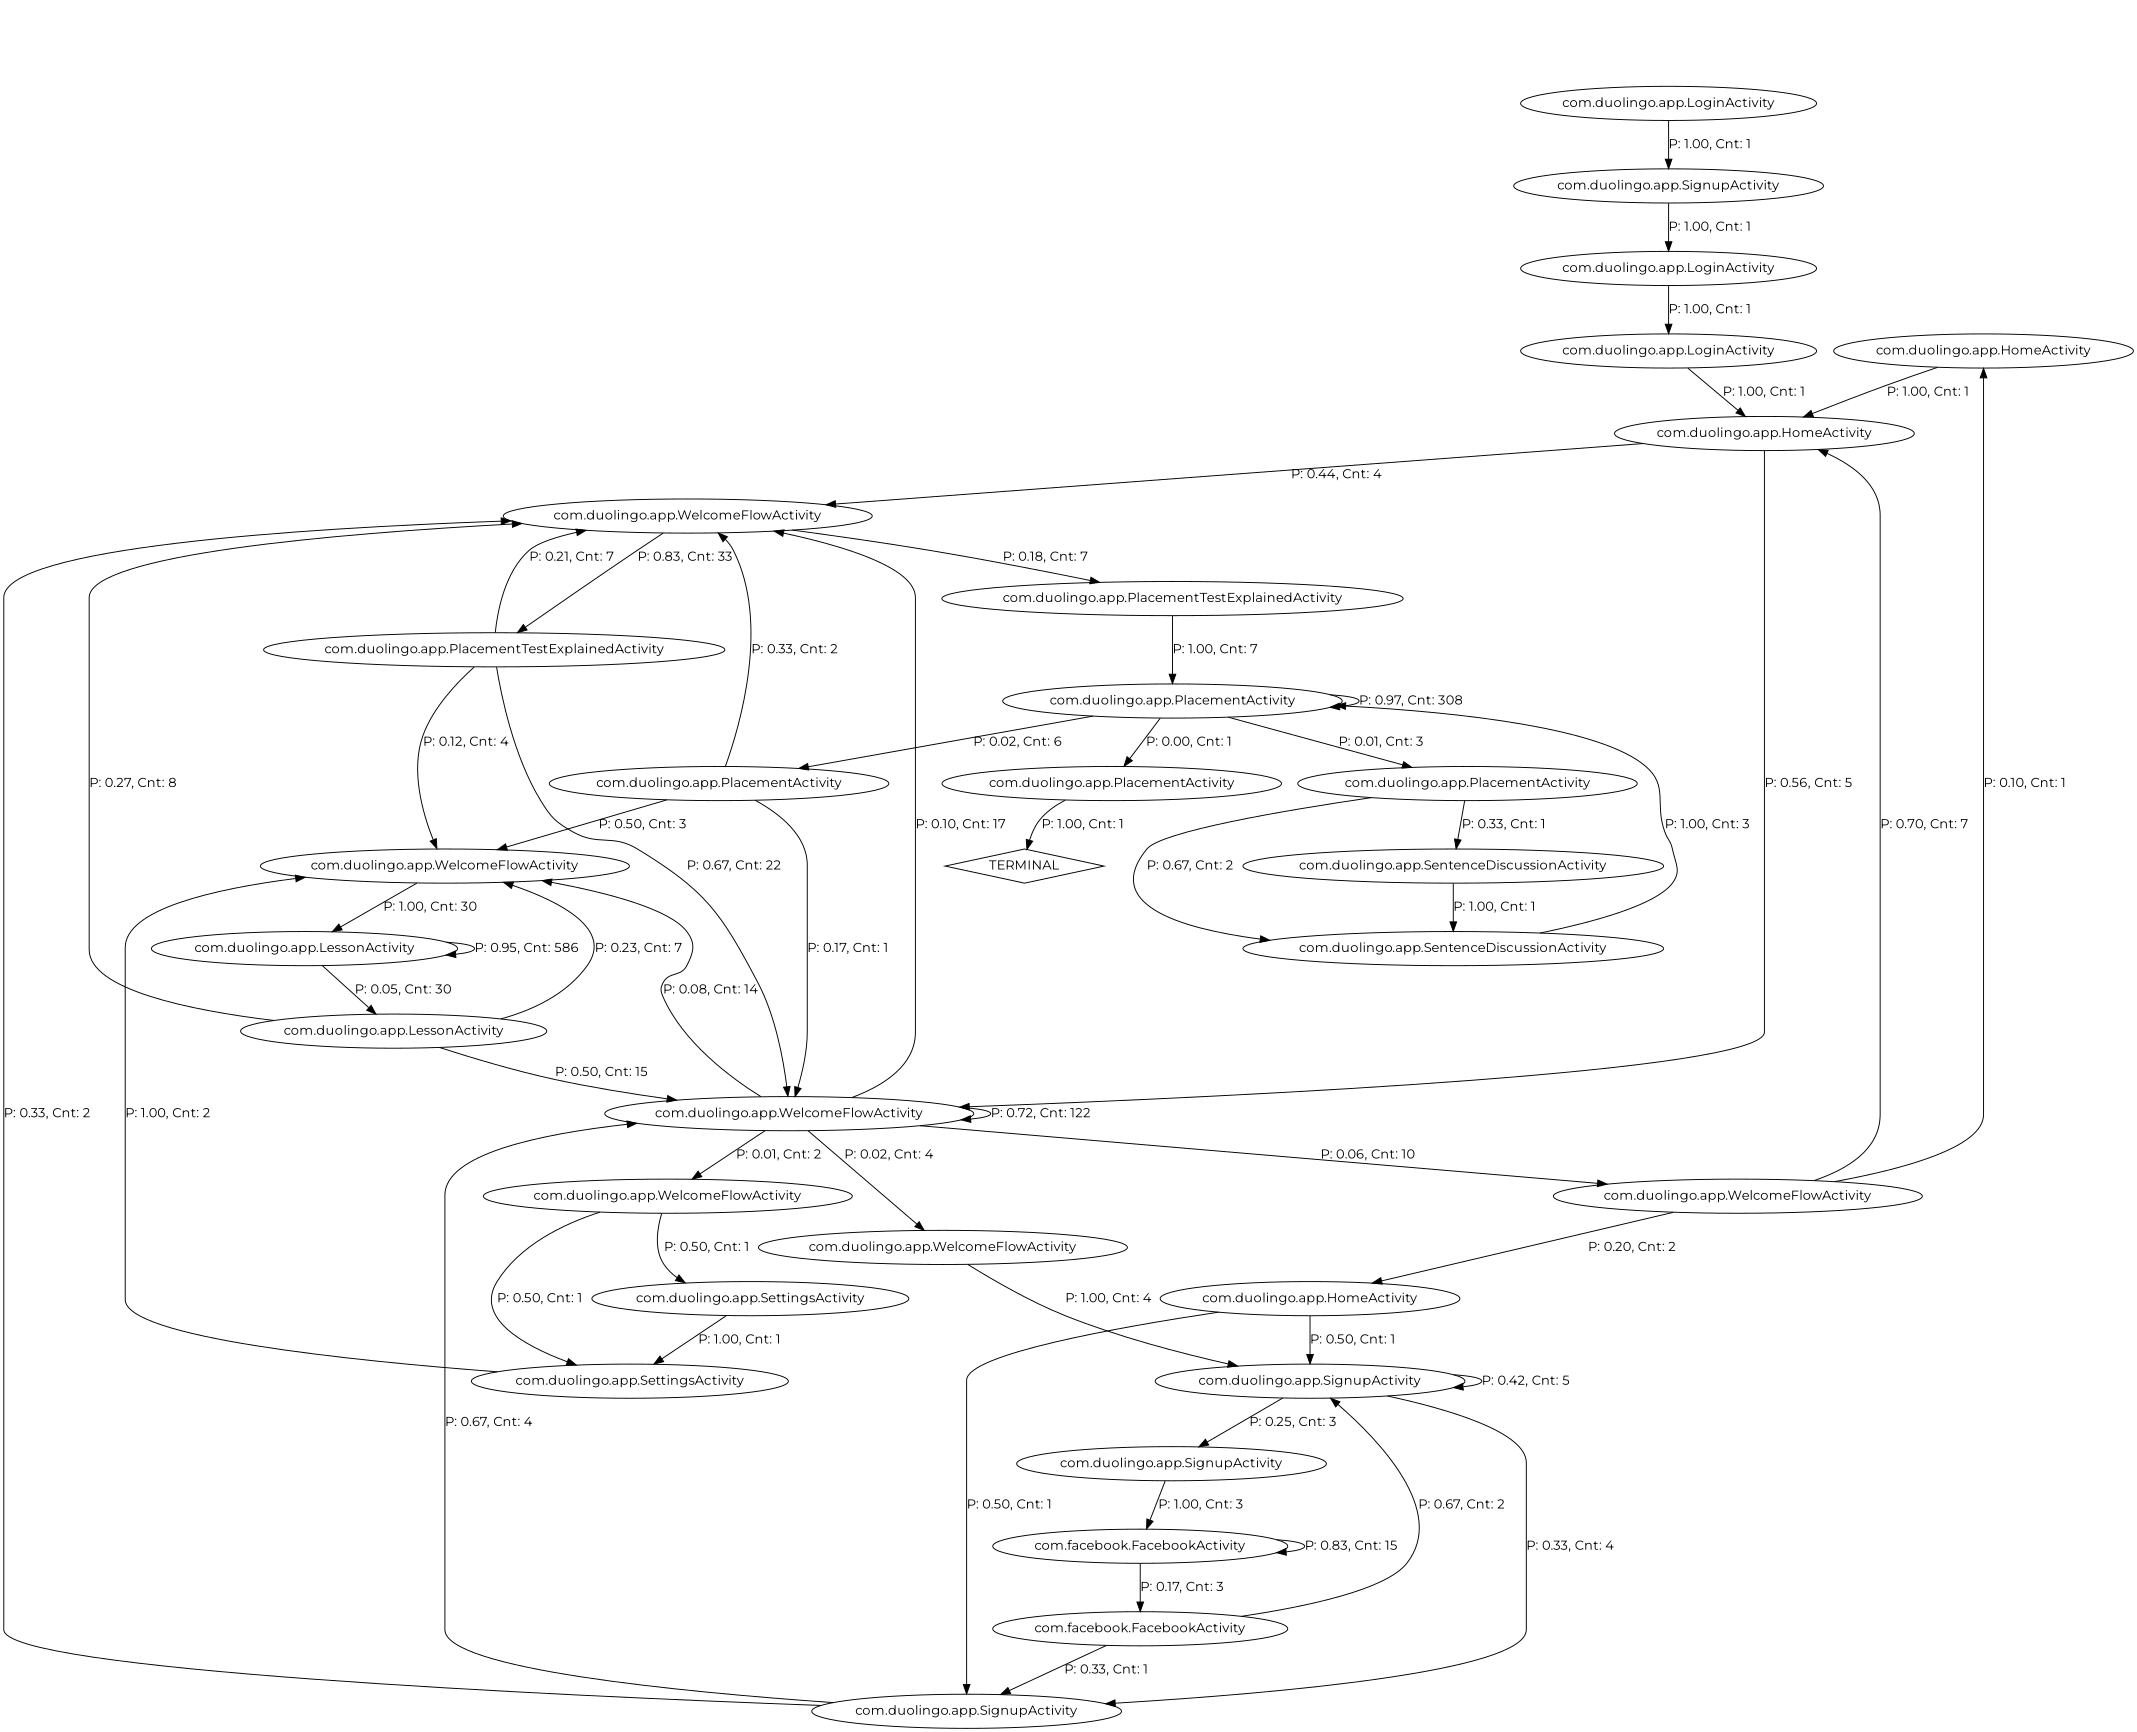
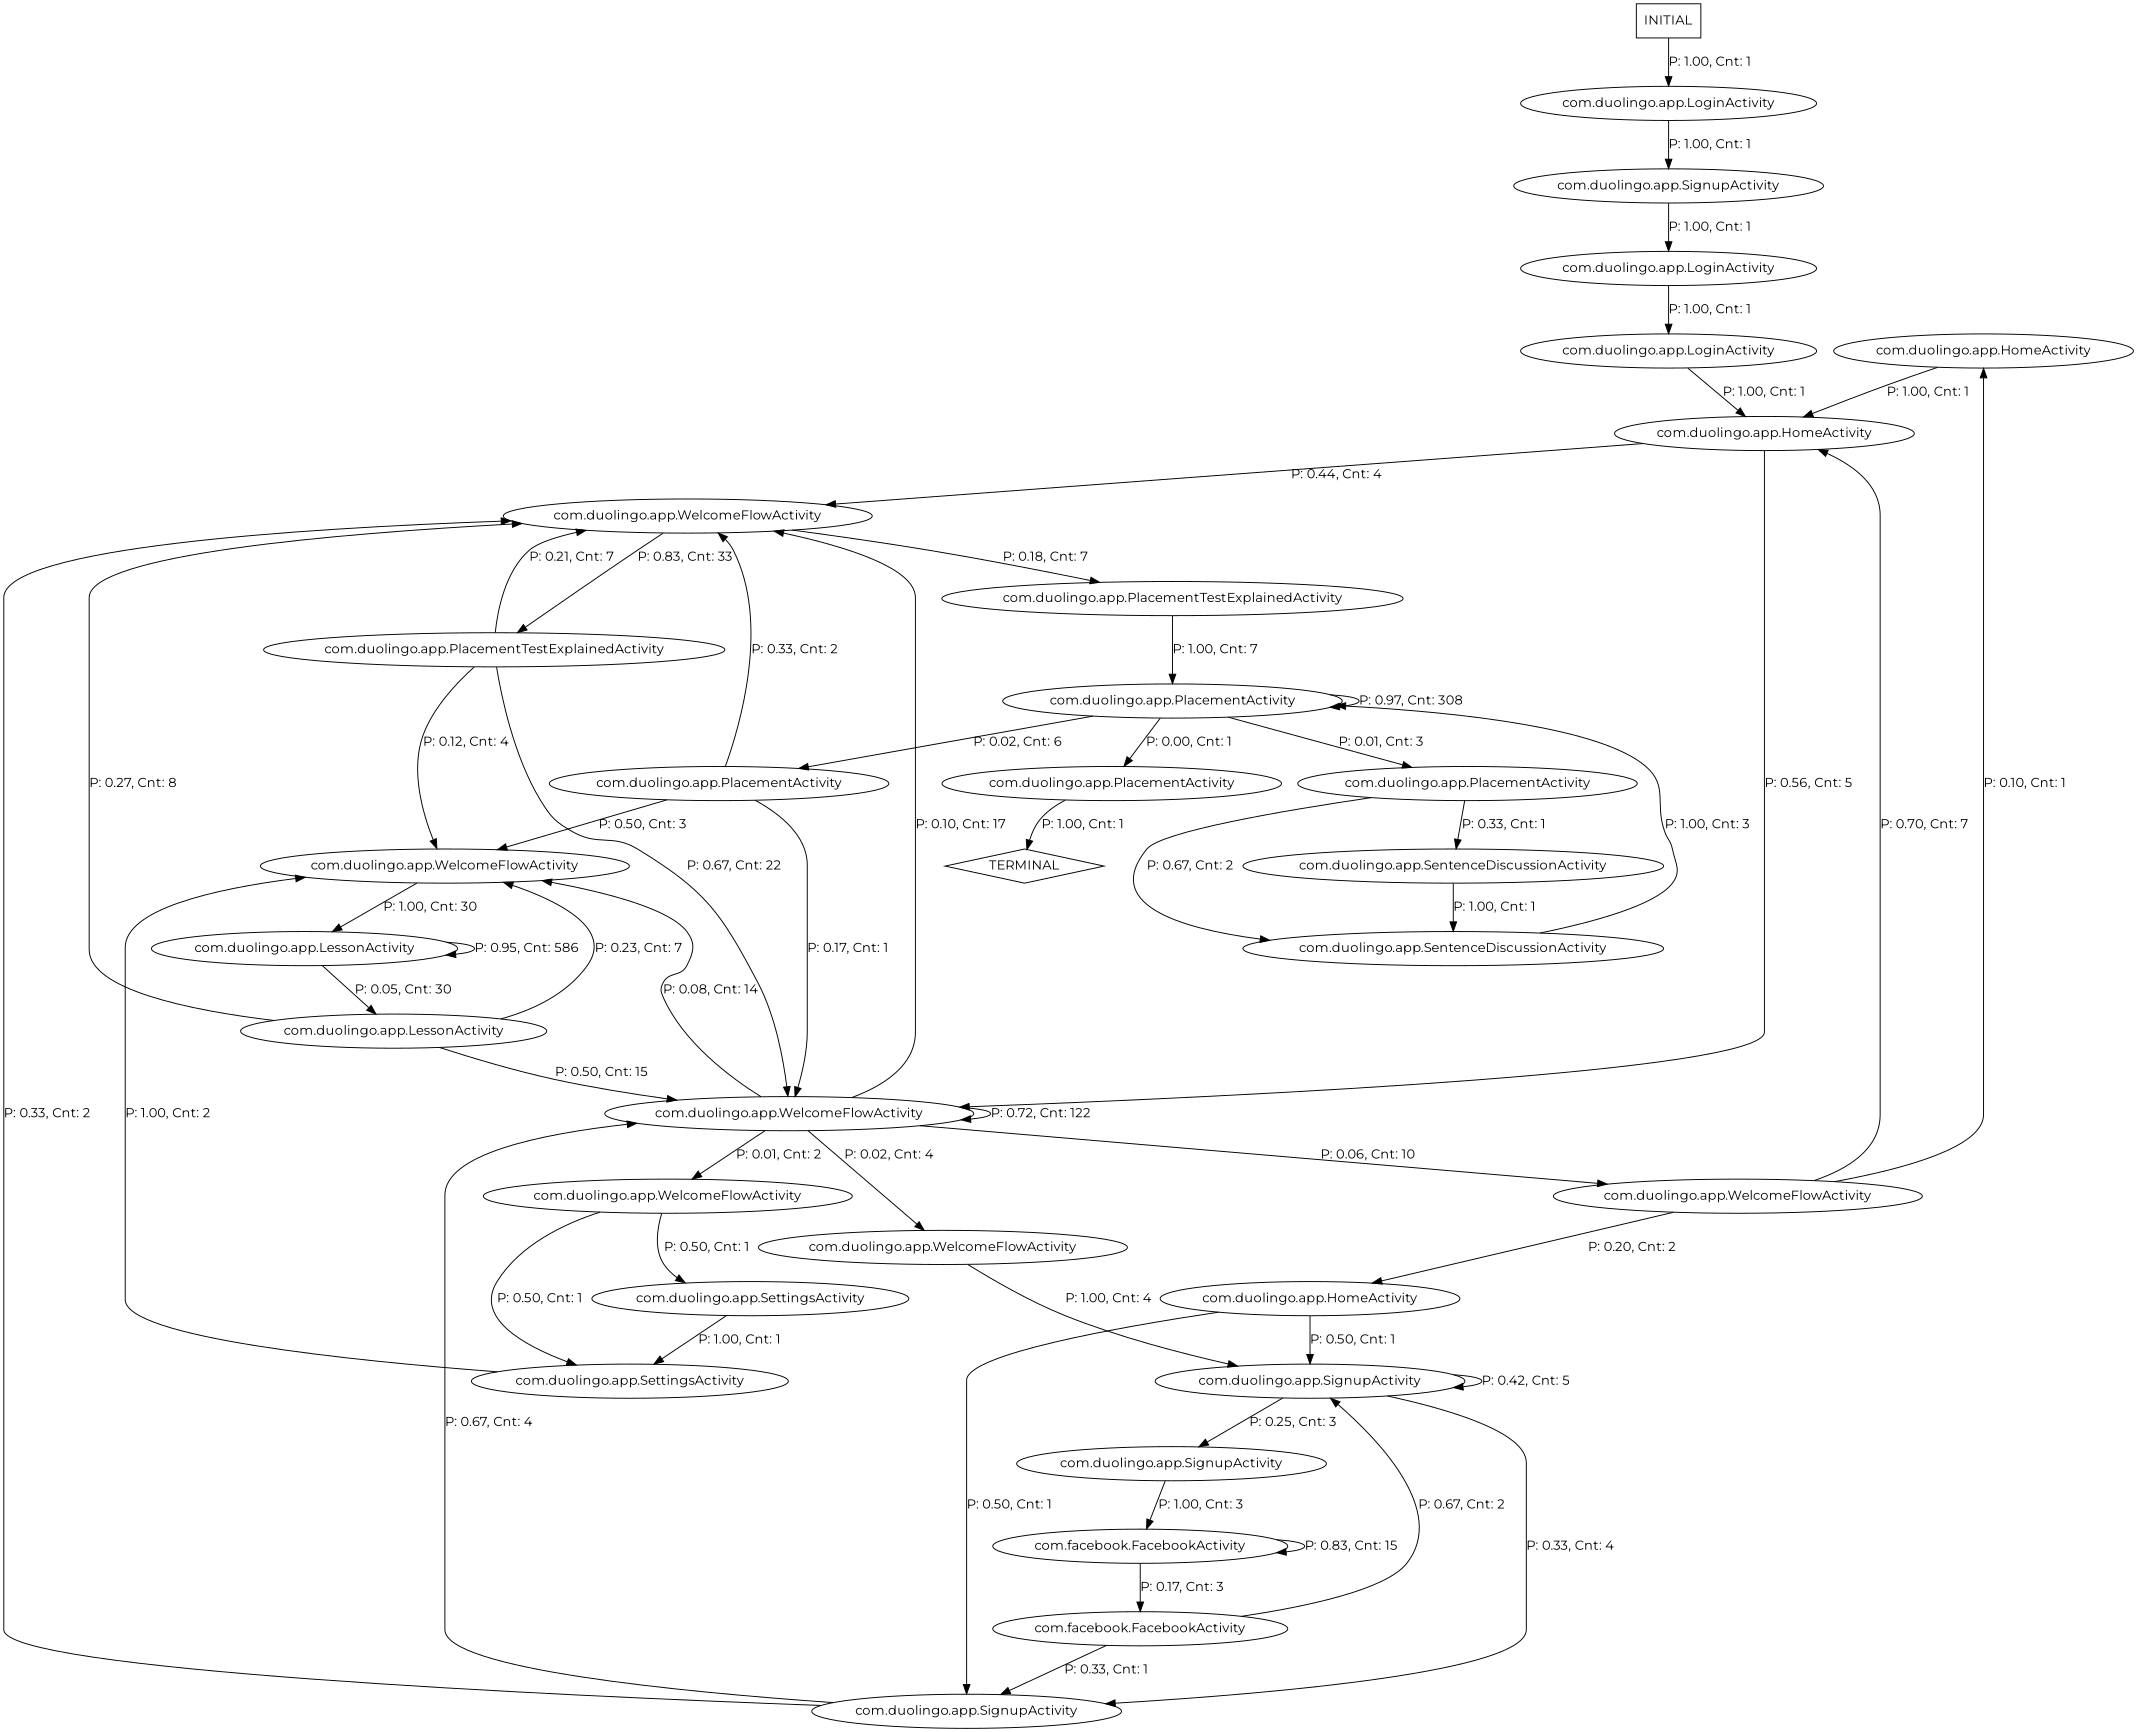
  digraph {
    fontname=Montserrat
    node [fontname=Montserrat]
    edge [fontname=Montserrat]
    n1 [label="com.duolingo.app.HomeActivity"]
    n2 [label="com.duolingo.app.HomeActivity"]
    n3 [label="com.duolingo.app.HomeActivity"]
    n4 [label="com.duolingo.app.SignupActivity"]
    n5 [label="com.duolingo.app.SignupActivity"]
    n6 [label="com.duolingo.app.WelcomeFlowActivity"]
    n7 [label="com.duolingo.app.WelcomeFlowActivity"]
    n8 [label="com.duolingo.app.LessonActivity"]
    n9 [label="com.duolingo.app.LessonActivity"]
    n10 [label="com.duolingo.app.WelcomeFlowActivity"]
    n11 [label="com.duolingo.app.LoginActivity"]
    n12 [label="com.duolingo.app.LoginActivity"]
    n13 [label="com.duolingo.app.LoginActivity"]
    n14 [label="com.duolingo.app.SignupActivity"]
    n15 [label="com.duolingo.app.PlacementActivity"]
    n16 [label=TERMINAL shape=diamond]
    n17 [label="com.duolingo.app.PlacementActivity"]
    n18 [label="com.duolingo.app.SentenceDiscussionActivity"]
    n19 [label="com.duolingo.app.SentenceDiscussionActivity"]
    n20 [label="com.duolingo.app.PlacementActivity"]
    n21 [label="com.duolingo.app.PlacementActivity"]
    n22 [label="com.duolingo.app.PlacementTestExplainedActivity"]
    n23 [label="com.duolingo.app.PlacementTestExplainedActivity"]
    n24 [label="com.duolingo.app.SettingsActivity"]
    n25 [label="com.duolingo.app.SettingsActivity"]
    n26 [label="com.duolingo.app.SignupActivity"]
    n27 [label="com.facebook.FacebookActivity"]
    n28 [label="com.duolingo.app.WelcomeFlowActivity"]
    n29 [label="com.duolingo.app.WelcomeFlowActivity"]
    n30 [label="com.duolingo.app.WelcomeFlowActivity"]
    n31 [label="com.facebook.FacebookActivity"]
+   n32 [label=INITIAL shape=box]
    n1 -> n2 [label="P: 1.00, Cnt: 1"]
    n2 -> n6 [label="P: 0.44, Cnt: 4"]
    n2 -> n7 [label="P: 0.56, Cnt: 5"]
    n3 -> n4 [label="P: 0.50, Cnt: 1"]
    n3 -> n5 [label="P: 0.50, Cnt: 1"]
    n4 -> n6 [label="P: 0.33, Cnt: 2"]
    n4 -> n7 [label="P: 0.67, Cnt: 4"]
    n5 -> n4 [label="P: 0.33, Cnt: 4"]
    n5 -> n5 [label="P: 0.42, Cnt: 5"]
    n5 -> n26 [label="P: 0.25, Cnt: 3"]
    n6 -> n22 [label="P: 0.18, Cnt: 7"]
    n6 -> n23 [label="P: 0.83, Cnt: 33"]
    n7 -> n6 [label="P: 0.10, Cnt: 17"]
    n7 -> n7 [label="P: 0.72, Cnt: 122"]
    n7 -> n10 [label="P: 0.08, Cnt: 14"]
    n7 -> n28 [label="P: 0.02, Cnt: 4"]
    n7 -> n29 [label="P: 0.01, Cnt: 2"]
    n7 -> n30 [label="P: 0.06, Cnt: 10"]
    n8 -> n8 [label="P: 0.95, Cnt: 586"]
    n8 -> n9 [label="P: 0.05, Cnt: 30"]
    n9 -> n6 [label="P: 0.27, Cnt: 8"]
    n9 -> n7 [label="P: 0.50, Cnt: 15"]
    n9 -> n10 [label="P: 0.23, Cnt: 7"]
    n10 -> n8 [label="P: 1.00, Cnt: 30"]
    n11 -> n2 [label="P: 1.00, Cnt: 1"]
    n12 -> n11 [label="P: 1.00, Cnt: 1"]
    n13 -> n14 [label="P: 1.00, Cnt: 1"]
    n14 -> n12 [label="P: 1.00, Cnt: 1"]
    n15 -> n16 [label="P: 1.00, Cnt: 1"]
    n17 -> n18 [label="P: 0.67, Cnt: 2"]
    n17 -> n19 [label="P: 0.33, Cnt: 1"]
    n18 -> n21 [label="P: 1.00, Cnt: 3"]
    n19 -> n18 [label="P: 1.00, Cnt: 1"]
    n20 -> n6 [label="P: 0.33, Cnt: 2"]
    n20 -> n7 [label="P: 0.17, Cnt: 1"]
    n20 -> n10 [label="P: 0.50, Cnt: 3"]
    n21 -> n15 [label="P: 0.00, Cnt: 1"]
    n21 -> n17 [label="P: 0.01, Cnt: 3"]
    n21 -> n20 [label="P: 0.02, Cnt: 6"]
    n21 -> n21 [label="P: 0.97, Cnt: 308"]
    n22 -> n21 [label="P: 1.00, Cnt: 7"]
    n23 -> n6 [label="P: 0.21, Cnt: 7"]
    n23 -> n7 [label="P: 0.67, Cnt: 22"]
    n23 -> n10 [label="P: 0.12, Cnt: 4"]
    n24 -> n25 [label="P: 1.00, Cnt: 1"]
    n25 -> n10 [label="P: 1.00, Cnt: 2"]
    n26 -> n27 [label="P: 1.00, Cnt: 3"]
    n27 -> n27 [label="P: 0.83, Cnt: 15"]
    n27 -> n31 [label="P: 0.17, Cnt: 3"]
    n28 -> n5 [label="P: 1.00, Cnt: 4"]
    n29 -> n24 [label="P: 0.50, Cnt: 1"]
    n29 -> n25 [label="P: 0.50, Cnt: 1"]
    n30 -> n1 [label="P: 0.10, Cnt: 1"]
    n30 -> n2 [label="P: 0.70, Cnt: 7"]
    n30 -> n3 [label="P: 0.20, Cnt: 2"]
    n31 -> n4 [label="P: 0.33, Cnt: 1"]
    n31 -> n5 [label="P: 0.67, Cnt: 2"]
+   n32 -> n13 [label="P: 1.00, Cnt: 1"]
  }
